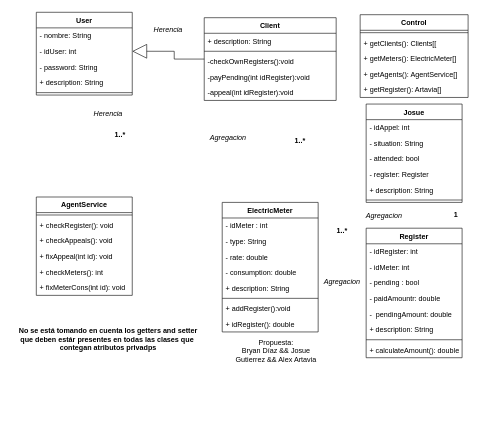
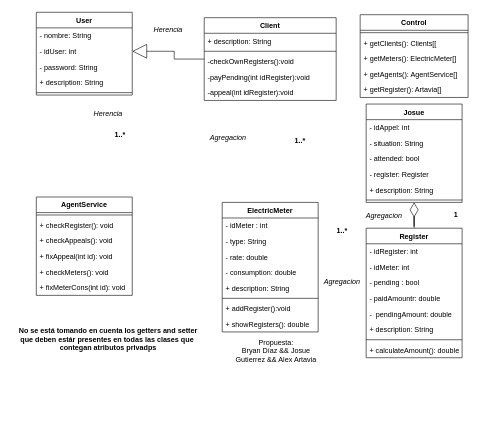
  <mxCell id="0" />
  <mxCell id="1" parent="0" />
  <mxCell id="2" style="edgeStyle=orthogonalEdgeStyle;rounded=0;orthogonalLoop=1;jettySize=auto;html=1;entryX=1;entryY=0.5;entryDx=0;entryDy=0;endSize=22;endArrow=block;endFill=0;" parent="1" source="3" target="20" edge="1"><mxGeometry relative="1" as="geometry" /></mxCell>
  <mxCell id="3" value="Client" style="swimlane;fontStyle=1;align=center;verticalAlign=top;childLayout=stackLayout;horizontal=1;startSize=26;horizontalStack=0;resizeParent=1;resizeParentMax=0;resizeLast=0;collapsible=1;marginBottom=0;" parent="1" vertex="1"><mxGeometry x="340" y="29" width="220" height="138" as="geometry" /></mxCell>
  <mxCell id="4" value="+ description: String" style="text;strokeColor=none;fillColor=none;align=left;verticalAlign=top;spacingLeft=4;spacingRight=4;overflow=hidden;rotatable=0;points=[[0,0.5],[1,0.5]];portConstraint=eastwest;" vertex="1" parent="3"><mxGeometry y="26" width="220" height="26" as="geometry" /></mxCell>
  <mxCell id="5" value="" style="line;strokeWidth=1;fillColor=none;align=left;verticalAlign=middle;spacingTop=-1;spacingLeft=3;spacingRight=3;rotatable=0;labelPosition=right;points=[];portConstraint=eastwest;" parent="3" vertex="1"><mxGeometry y="52" width="220" height="8" as="geometry" /></mxCell>
  <mxCell id="6" value="-checkOwnRegisters():void" style="text;strokeColor=none;fillColor=none;align=left;verticalAlign=top;spacingLeft=4;spacingRight=4;overflow=hidden;rotatable=0;points=[[0,0.5],[1,0.5]];portConstraint=eastwest;" parent="3" vertex="1"><mxGeometry y="60" width="220" height="26" as="geometry" /></mxCell>
  <mxCell id="7" value="-payPending(int idRegister):void" style="text;strokeColor=none;fillColor=none;align=left;verticalAlign=top;spacingLeft=4;spacingRight=4;overflow=hidden;rotatable=0;points=[[0,0.5],[1,0.5]];portConstraint=eastwest;" parent="3" vertex="1"><mxGeometry y="86" width="220" height="26" as="geometry" /></mxCell>
  <mxCell id="8" value="-appeal(int idRegister):void" style="text;strokeColor=none;fillColor=none;align=left;verticalAlign=top;spacingLeft=4;spacingRight=4;overflow=hidden;rotatable=0;points=[[0,0.5],[1,0.5]];portConstraint=eastwest;" parent="3" vertex="1"><mxGeometry y="112" width="220" height="26" as="geometry" /></mxCell>
  <mxCell id="9" value="ElectricMeter" style="swimlane;fontStyle=1;align=center;verticalAlign=top;childLayout=stackLayout;horizontal=1;startSize=26;horizontalStack=0;resizeParent=1;resizeParentMax=0;resizeLast=0;collapsible=1;marginBottom=0;" parent="1" vertex="1"><mxGeometry x="370" y="337" width="160" height="216" as="geometry" /></mxCell>
  <mxCell id="10" value="- idMeter : int&#10;" style="text;strokeColor=none;fillColor=none;align=left;verticalAlign=top;spacingLeft=4;spacingRight=4;overflow=hidden;rotatable=0;points=[[0,0.5],[1,0.5]];portConstraint=eastwest;" parent="9" vertex="1"><mxGeometry y="26" width="160" height="26" as="geometry" /></mxCell>
  <mxCell id="11" value="- type: String" style="text;strokeColor=none;fillColor=none;align=left;verticalAlign=top;spacingLeft=4;spacingRight=4;overflow=hidden;rotatable=0;points=[[0,0.5],[1,0.5]];portConstraint=eastwest;" parent="9" vertex="1"><mxGeometry y="52" width="160" height="26" as="geometry" /></mxCell>
  <mxCell id="12" value="- rate: double" style="text;strokeColor=none;fillColor=none;align=left;verticalAlign=top;spacingLeft=4;spacingRight=4;overflow=hidden;rotatable=0;points=[[0,0.5],[1,0.5]];portConstraint=eastwest;" parent="9" vertex="1"><mxGeometry y="78" width="160" height="26" as="geometry" /></mxCell>
  <mxCell id="13" value="- consumption: double" style="text;strokeColor=none;fillColor=none;align=left;verticalAlign=top;spacingLeft=4;spacingRight=4;overflow=hidden;rotatable=0;points=[[0,0.5],[1,0.5]];portConstraint=eastwest;" parent="9" vertex="1"><mxGeometry y="104" width="160" height="26" as="geometry" /></mxCell>
  <mxCell id="14" value="+ description: String" style="text;strokeColor=none;fillColor=none;align=left;verticalAlign=top;spacingLeft=4;spacingRight=4;overflow=hidden;rotatable=0;points=[[0,0.5],[1,0.5]];portConstraint=eastwest;" vertex="1" parent="9"><mxGeometry y="130" width="160" height="26" as="geometry" /></mxCell>
  <mxCell id="15" value="" style="line;strokeWidth=1;fillColor=none;align=left;verticalAlign=middle;spacingTop=-1;spacingLeft=3;spacingRight=3;rotatable=0;labelPosition=right;points=[];portConstraint=eastwest;" parent="9" vertex="1"><mxGeometry y="156" width="160" height="8" as="geometry" /></mxCell>
  <mxCell id="16" value="+ addRegister():void" style="text;strokeColor=none;fillColor=none;align=left;verticalAlign=top;spacingLeft=4;spacingRight=4;overflow=hidden;rotatable=0;points=[[0,0.5],[1,0.5]];portConstraint=eastwest;" vertex="1" parent="9"><mxGeometry y="164" width="160" height="26" as="geometry" /></mxCell>
- <mxCell id="17" value="+ idRegister(): double" style="text;strokeColor=none;fillColor=none;align=left;verticalAlign=top;spacingLeft=4;spacingRight=4;overflow=hidden;rotatable=0;points=[[0,0.5],[1,0.5]];portConstraint=eastwest;" vertex="1" parent="9"><mxGeometry y="190" width="160" height="26" as="geometry" /></mxCell>
+ <mxCell id="17" value="+ showRegisters(): double" style="text;strokeColor=none;fillColor=none;align=left;verticalAlign=top;spacingLeft=4;spacingRight=4;overflow=hidden;rotatable=0;points=[[0,0.5],[1,0.5]];portConstraint=eastwest;" vertex="1" parent="9"><mxGeometry y="190" width="160" height="26" as="geometry" /></mxCell>
  <mxCell id="18" value="User" style="swimlane;fontStyle=1;align=center;verticalAlign=top;childLayout=stackLayout;horizontal=1;startSize=26;horizontalStack=0;resizeParent=1;resizeParentMax=0;resizeLast=0;collapsible=1;marginBottom=0;" parent="1" vertex="1"><mxGeometry x="60" y="20" width="160" height="138" as="geometry" /></mxCell>
  <mxCell id="19" value="- nombre: String" style="text;strokeColor=none;fillColor=none;align=left;verticalAlign=top;spacingLeft=4;spacingRight=4;overflow=hidden;rotatable=0;points=[[0,0.5],[1,0.5]];portConstraint=eastwest;" parent="18" vertex="1"><mxGeometry y="26" width="160" height="26" as="geometry" /></mxCell>
  <mxCell id="20" value="- idUser: int" style="text;strokeColor=none;fillColor=none;align=left;verticalAlign=top;spacingLeft=4;spacingRight=4;overflow=hidden;rotatable=0;points=[[0,0.5],[1,0.5]];portConstraint=eastwest;" parent="18" vertex="1"><mxGeometry y="52" width="160" height="26" as="geometry" /></mxCell>
  <mxCell id="21" value="- password: String" style="text;strokeColor=none;fillColor=none;align=left;verticalAlign=top;spacingLeft=4;spacingRight=4;overflow=hidden;rotatable=0;points=[[0,0.5],[1,0.5]];portConstraint=eastwest;" parent="18" vertex="1"><mxGeometry y="78" width="160" height="26" as="geometry" /></mxCell>
  <mxCell id="22" value="+ description: String" style="text;strokeColor=none;fillColor=none;align=left;verticalAlign=top;spacingLeft=4;spacingRight=4;overflow=hidden;rotatable=0;points=[[0,0.5],[1,0.5]];portConstraint=eastwest;" vertex="1" parent="18"><mxGeometry y="104" width="160" height="26" as="geometry" /></mxCell>
  <mxCell id="23" value="" style="line;strokeWidth=1;fillColor=none;align=left;verticalAlign=middle;spacingTop=-1;spacingLeft=3;spacingRight=3;rotatable=0;labelPosition=right;points=[];portConstraint=eastwest;" parent="18" vertex="1"><mxGeometry y="130" width="160" height="8" as="geometry" /></mxCell>
  <mxCell id="24" value="Register" style="swimlane;fontStyle=1;align=center;verticalAlign=top;childLayout=stackLayout;horizontal=1;startSize=26;horizontalStack=0;resizeParent=1;resizeParentMax=0;resizeLast=0;collapsible=1;marginBottom=0;" parent="1" vertex="1"><mxGeometry x="610" y="380" width="160" height="216" as="geometry" /></mxCell>
  <mxCell id="25" value="- idRegister: int" style="text;strokeColor=none;fillColor=none;align=left;verticalAlign=top;spacingLeft=4;spacingRight=4;overflow=hidden;rotatable=0;points=[[0,0.5],[1,0.5]];portConstraint=eastwest;" parent="24" vertex="1"><mxGeometry y="26" width="160" height="26" as="geometry" /></mxCell>
  <mxCell id="26" value="- idMeter: int" style="text;strokeColor=none;fillColor=none;align=left;verticalAlign=top;spacingLeft=4;spacingRight=4;overflow=hidden;rotatable=0;points=[[0,0.5],[1,0.5]];portConstraint=eastwest;" parent="24" vertex="1"><mxGeometry y="52" width="160" height="26" as="geometry" /></mxCell>
  <mxCell id="27" value="- pending : bool" style="text;strokeColor=none;fillColor=none;align=left;verticalAlign=top;spacingLeft=4;spacingRight=4;overflow=hidden;rotatable=0;points=[[0,0.5],[1,0.5]];portConstraint=eastwest;" parent="24" vertex="1"><mxGeometry y="78" width="160" height="26" as="geometry" /></mxCell>
  <mxCell id="28" value="- paidAmountr: double" style="text;strokeColor=none;fillColor=none;align=left;verticalAlign=top;spacingLeft=4;spacingRight=4;overflow=hidden;rotatable=0;points=[[0,0.5],[1,0.5]];portConstraint=eastwest;" parent="24" vertex="1"><mxGeometry y="104" width="160" height="26" as="geometry" /></mxCell>
  <mxCell id="29" value="-  pendingAmount: double" style="text;strokeColor=none;fillColor=none;align=left;verticalAlign=top;spacingLeft=4;spacingRight=4;overflow=hidden;rotatable=0;points=[[0,0.5],[1,0.5]];portConstraint=eastwest;" parent="24" vertex="1"><mxGeometry y="130" width="160" height="26" as="geometry" /></mxCell>
  <mxCell id="30" value="+ description: String" style="text;strokeColor=none;fillColor=none;align=left;verticalAlign=top;spacingLeft=4;spacingRight=4;overflow=hidden;rotatable=0;points=[[0,0.5],[1,0.5]];portConstraint=eastwest;" vertex="1" parent="24"><mxGeometry y="156" width="160" height="26" as="geometry" /></mxCell>
  <mxCell id="31" value="" style="line;strokeWidth=1;fillColor=none;align=left;verticalAlign=middle;spacingTop=-1;spacingLeft=3;spacingRight=3;rotatable=0;labelPosition=right;points=[];portConstraint=eastwest;" parent="24" vertex="1"><mxGeometry y="182" width="160" height="8" as="geometry" /></mxCell>
  <mxCell id="32" value="+ calculateAmount(): double" style="text;strokeColor=none;fillColor=none;align=left;verticalAlign=top;spacingLeft=4;spacingRight=4;overflow=hidden;rotatable=0;points=[[0,0.5],[1,0.5]];portConstraint=eastwest;" parent="24" vertex="1"><mxGeometry y="190" width="160" height="26" as="geometry" /></mxCell>
  <mxCell id="33" value="Control" style="swimlane;fontStyle=1;align=center;verticalAlign=top;childLayout=stackLayout;horizontal=1;startSize=26;horizontalStack=0;resizeParent=1;resizeParentMax=0;resizeLast=0;collapsible=1;marginBottom=0;" parent="1" vertex="1"><mxGeometry x="600" y="24" width="180" height="138" as="geometry" /></mxCell>
  <mxCell id="34" value="" style="line;strokeWidth=1;fillColor=none;align=left;verticalAlign=middle;spacingTop=-1;spacingLeft=3;spacingRight=3;rotatable=0;labelPosition=right;points=[];portConstraint=eastwest;" parent="33" vertex="1"><mxGeometry y="26" width="180" height="8" as="geometry" /></mxCell>
  <mxCell id="35" value="+ getClients(): Clients[[&#10;&#10;" style="text;strokeColor=none;fillColor=none;align=left;verticalAlign=top;spacingLeft=4;spacingRight=4;overflow=hidden;rotatable=0;points=[[0,0.5],[1,0.5]];portConstraint=eastwest;" parent="33" vertex="1"><mxGeometry y="34" width="180" height="26" as="geometry" /></mxCell>
  <mxCell id="36" value="+ getMeters(): ElectricMeter[]&#10;&#10;" style="text;strokeColor=none;fillColor=none;align=left;verticalAlign=top;spacingLeft=4;spacingRight=4;overflow=hidden;rotatable=0;points=[[0,0.5],[1,0.5]];portConstraint=eastwest;" parent="33" vertex="1"><mxGeometry y="60" width="180" height="26" as="geometry" /></mxCell>
  <mxCell id="37" value="+ getAgents(): AgentService[]&#10;" style="text;strokeColor=none;fillColor=none;align=left;verticalAlign=top;spacingLeft=4;spacingRight=4;overflow=hidden;rotatable=0;points=[[0,0.5],[1,0.5]];portConstraint=eastwest;" parent="33" vertex="1"><mxGeometry y="86" width="180" height="26" as="geometry" /></mxCell>
  <mxCell id="38" value="+ getRegister(): Artavia[]&#10;" style="text;strokeColor=none;fillColor=none;align=left;verticalAlign=top;spacingLeft=4;spacingRight=4;overflow=hidden;rotatable=0;points=[[0,0.5],[1,0.5]];portConstraint=eastwest;" parent="33" vertex="1"><mxGeometry y="112" width="180" height="26" as="geometry" /></mxCell>
  <mxCell id="39" value="AgentService" style="swimlane;fontStyle=1;align=center;verticalAlign=top;childLayout=stackLayout;horizontal=1;startSize=26;horizontalStack=0;resizeParent=1;resizeParentMax=0;resizeLast=0;collapsible=1;marginBottom=0;" parent="1" vertex="1"><mxGeometry x="60" y="328" width="160" height="164" as="geometry" /></mxCell>
  <mxCell id="40" value="" style="line;strokeWidth=1;fillColor=none;align=left;verticalAlign=middle;spacingTop=-1;spacingLeft=3;spacingRight=3;rotatable=0;labelPosition=right;points=[];portConstraint=eastwest;" parent="39" vertex="1"><mxGeometry y="26" width="160" height="8" as="geometry" /></mxCell>
  <mxCell id="41" value="+ checkRegister(): void" style="text;strokeColor=none;fillColor=none;align=left;verticalAlign=top;spacingLeft=4;spacingRight=4;overflow=hidden;rotatable=0;points=[[0,0.5],[1,0.5]];portConstraint=eastwest;" parent="39" vertex="1"><mxGeometry y="34" width="160" height="26" as="geometry" /></mxCell>
  <mxCell id="42" value="+ checkAppeals(): void" style="text;strokeColor=none;fillColor=none;align=left;verticalAlign=top;spacingLeft=4;spacingRight=4;overflow=hidden;rotatable=0;points=[[0,0.5],[1,0.5]];portConstraint=eastwest;" parent="39" vertex="1"><mxGeometry y="60" width="160" height="26" as="geometry" /></mxCell>
  <mxCell id="43" value="+ fixAppeal(int id): void" style="text;strokeColor=none;fillColor=none;align=left;verticalAlign=top;spacingLeft=4;spacingRight=4;overflow=hidden;rotatable=0;points=[[0,0.5],[1,0.5]];portConstraint=eastwest;" parent="39" vertex="1"><mxGeometry y="86" width="160" height="26" as="geometry" /></mxCell>
- <mxCell id="44" value="+ checkMeters(): int" style="text;strokeColor=none;fillColor=none;align=left;verticalAlign=top;spacingLeft=4;spacingRight=4;overflow=hidden;rotatable=0;points=[[0,0.5],[1,0.5]];portConstraint=eastwest;" parent="39" vertex="1"><mxGeometry y="112" width="160" height="26" as="geometry" /></mxCell>
+ <mxCell id="44" value="+ checkMeters(): void" style="text;strokeColor=none;fillColor=none;align=left;verticalAlign=top;spacingLeft=4;spacingRight=4;overflow=hidden;rotatable=0;points=[[0,0.5],[1,0.5]];portConstraint=eastwest;" parent="39" vertex="1"><mxGeometry y="112" width="160" height="26" as="geometry" /></mxCell>
  <mxCell id="45" value="+ fixMeterCons(int id): void" style="text;strokeColor=none;fillColor=none;align=left;verticalAlign=top;spacingLeft=4;spacingRight=4;overflow=hidden;rotatable=0;points=[[0,0.5],[1,0.5]];portConstraint=eastwest;" parent="39" vertex="1"><mxGeometry y="138" width="160" height="26" as="geometry" /></mxCell>
+ <mxCell id="46" style="edgeStyle=orthogonalEdgeStyle;rounded=0;orthogonalLoop=1;jettySize=auto;html=1;entryX=0.5;entryY=0;entryDx=0;entryDy=0;startArrow=diamondThin;startFill=0;endArrow=none;endFill=0;startSize=22;endSize=22;" parent="1" source="47" target="24" edge="1"><mxGeometry relative="1" as="geometry" /></mxCell>
  <mxCell id="47" value="Josue" style="swimlane;fontStyle=1;align=center;verticalAlign=top;childLayout=stackLayout;horizontal=1;startSize=26;horizontalStack=0;resizeParent=1;resizeParentMax=0;resizeLast=0;collapsible=1;marginBottom=0;" parent="1" vertex="1"><mxGeometry x="610" y="173" width="160" height="164" as="geometry" /></mxCell>
  <mxCell id="48" value="- idAppel: int" style="text;strokeColor=none;fillColor=none;align=left;verticalAlign=top;spacingLeft=4;spacingRight=4;overflow=hidden;rotatable=0;points=[[0,0.5],[1,0.5]];portConstraint=eastwest;" parent="47" vertex="1"><mxGeometry y="26" width="160" height="26" as="geometry" /></mxCell>
  <mxCell id="49" value="- situation: String" style="text;strokeColor=none;fillColor=none;align=left;verticalAlign=top;spacingLeft=4;spacingRight=4;overflow=hidden;rotatable=0;points=[[0,0.5],[1,0.5]];portConstraint=eastwest;" parent="47" vertex="1"><mxGeometry y="52" width="160" height="26" as="geometry" /></mxCell>
  <mxCell id="50" value="- attended: bool" style="text;strokeColor=none;fillColor=none;align=left;verticalAlign=top;spacingLeft=4;spacingRight=4;overflow=hidden;rotatable=0;points=[[0,0.5],[1,0.5]];portConstraint=eastwest;" parent="47" vertex="1"><mxGeometry y="78" width="160" height="26" as="geometry" /></mxCell>
  <mxCell id="51" value="- register: Register" style="text;strokeColor=none;fillColor=none;align=left;verticalAlign=top;spacingLeft=4;spacingRight=4;overflow=hidden;rotatable=0;points=[[0,0.5],[1,0.5]];portConstraint=eastwest;" parent="47" vertex="1"><mxGeometry y="104" width="160" height="26" as="geometry" /></mxCell>
  <mxCell id="52" value="+ description: String" style="text;strokeColor=none;fillColor=none;align=left;verticalAlign=top;spacingLeft=4;spacingRight=4;overflow=hidden;rotatable=0;points=[[0,0.5],[1,0.5]];portConstraint=eastwest;" vertex="1" parent="47"><mxGeometry y="130" width="160" height="26" as="geometry" /></mxCell>
  <mxCell id="53" value="" style="line;strokeWidth=1;fillColor=none;align=left;verticalAlign=middle;spacingTop=-1;spacingLeft=3;spacingRight=3;rotatable=0;labelPosition=right;points=[];portConstraint=eastwest;" parent="47" vertex="1"><mxGeometry y="156" width="160" height="8" as="geometry" /></mxCell>
  <mxCell id="54" value="1..*" style="text;align=center;fontStyle=1;verticalAlign=middle;spacingLeft=3;spacingRight=3;strokeColor=none;rotatable=0;points=[[0,0.5],[1,0.5]];portConstraint=eastwest;" parent="1" vertex="1"><mxGeometry x="530" y="370" width="80" height="26" as="geometry" /></mxCell>
  <mxCell id="55" value="1..*" style="text;align=center;fontStyle=1;verticalAlign=middle;spacingLeft=3;spacingRight=3;strokeColor=none;rotatable=0;points=[[0,0.5],[1,0.5]];portConstraint=eastwest;" parent="1" vertex="1"><mxGeometry x="160" y="210" width="80" height="26" as="geometry" /></mxCell>
  <mxCell id="56" value="1" style="text;align=center;fontStyle=1;verticalAlign=middle;spacingLeft=3;spacingRight=3;strokeColor=none;rotatable=0;points=[[0,0.5],[1,0.5]];portConstraint=eastwest;" parent="1" vertex="1"><mxGeometry x="720" y="344" width="80" height="26" as="geometry" /></mxCell>
  <mxCell id="57" value="No se está tomando en cuenta los getters and setter&#10;que deben estár presentes en todas las clases que &#10;contegan atributos privadps" style="text;align=center;fontStyle=1;verticalAlign=middle;spacingLeft=3;spacingRight=3;strokeColor=none;rotatable=0;points=[[0,0.5],[1,0.5]];portConstraint=eastwest;" parent="1" vertex="1"><mxGeometry x="20" y="450" width="320" height="230" as="geometry" /></mxCell>
  <mxCell id="58" value="1..*" style="text;align=center;fontStyle=1;verticalAlign=middle;spacingLeft=3;spacingRight=3;strokeColor=none;rotatable=0;points=[[0,0.5],[1,0.5]];portConstraint=eastwest;" parent="1" vertex="1"><mxGeometry x="460" y="220" width="80" height="26" as="geometry" /></mxCell>
  <mxCell id="59" value="&lt;i&gt;Herencia&lt;/i&gt;" style="text;html=1;strokeColor=none;fillColor=none;align=center;verticalAlign=middle;whiteSpace=wrap;rounded=0;" parent="1" vertex="1"><mxGeometry x="160" y="180" width="40" height="20" as="geometry" /></mxCell>
  <mxCell id="60" value="&lt;i&gt;Herencia&lt;/i&gt;" style="text;html=1;strokeColor=none;fillColor=none;align=center;verticalAlign=middle;whiteSpace=wrap;rounded=0;" parent="1" vertex="1"><mxGeometry x="260" y="40" width="40" height="20" as="geometry" /></mxCell>
  <mxCell id="61" value="&lt;i&gt;Agregacion&lt;br&gt;&lt;/i&gt;" style="text;html=1;strokeColor=none;fillColor=none;align=center;verticalAlign=middle;whiteSpace=wrap;rounded=0;" parent="1" vertex="1"><mxGeometry x="360" y="220" width="40" height="20" as="geometry" /></mxCell>
  <mxCell id="62" value="&lt;i&gt;Agregacion&lt;br&gt;&lt;/i&gt;" style="text;html=1;strokeColor=none;fillColor=none;align=center;verticalAlign=middle;whiteSpace=wrap;rounded=0;" parent="1" vertex="1"><mxGeometry x="620" y="350" width="40" height="20" as="geometry" /></mxCell>
  <mxCell id="63" value="&lt;i&gt;Agregacion&lt;br&gt;&lt;/i&gt;" style="text;html=1;strokeColor=none;fillColor=none;align=center;verticalAlign=middle;whiteSpace=wrap;rounded=0;" parent="1" vertex="1"><mxGeometry x="550" y="460" width="40" height="20" as="geometry" /></mxCell>
  <mxCell id="64" value="Propuesta:&lt;br&gt;Bryan Díaz &amp;amp;&amp;amp; Josue Gutierrez &amp;amp;&amp;amp; Alex Artavia" style="text;html=1;strokeColor=none;fillColor=none;align=center;verticalAlign=middle;whiteSpace=wrap;rounded=0;" parent="1" vertex="1"><mxGeometry x="380" y="550" width="160" height="70" as="geometry" /></mxCell>
